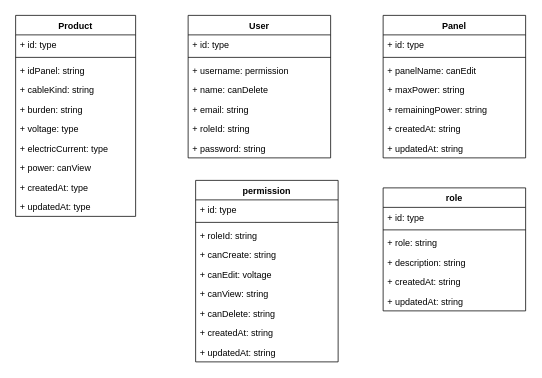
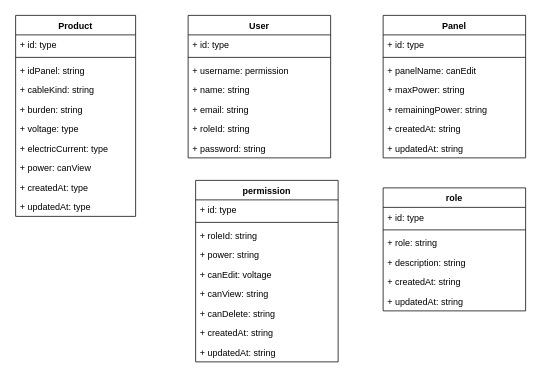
  <mxCell id="0" />
  <mxCell id="1" parent="0" />
  <mxCell id="2" value="Product" style="swimlane;fontStyle=1;align=center;verticalAlign=top;childLayout=stackLayout;horizontal=1;startSize=26;horizontalStack=0;resizeParent=1;resizeParentMax=0;resizeLast=0;collapsible=1;marginBottom=0;" vertex="1" parent="1"><mxGeometry x="20" y="20" width="160" height="268" as="geometry" /></mxCell>
  <mxCell id="3" value="+ id: type" style="text;strokeColor=none;fillColor=none;align=left;verticalAlign=top;spacingLeft=4;spacingRight=4;overflow=hidden;rotatable=0;points=[[0,0.5],[1,0.5]];portConstraint=eastwest;" vertex="1" parent="2"><mxGeometry y="26" width="160" height="26" as="geometry" /></mxCell>
  <mxCell id="4" value="" style="line;strokeWidth=1;fillColor=none;align=left;verticalAlign=middle;spacingTop=-1;spacingLeft=3;spacingRight=3;rotatable=0;labelPosition=right;points=[];portConstraint=eastwest;strokeColor=inherit;" vertex="1" parent="2"><mxGeometry y="52" width="160" height="8" as="geometry" /></mxCell>
  <mxCell id="5" value="+ idPanel: string" style="text;strokeColor=none;fillColor=none;align=left;verticalAlign=top;spacingLeft=4;spacingRight=4;overflow=hidden;rotatable=0;points=[[0,0.5],[1,0.5]];portConstraint=eastwest;" vertex="1" parent="2"><mxGeometry y="60" width="160" height="26" as="geometry" /></mxCell>
  <mxCell id="6" value="+ cableKind: string" style="text;strokeColor=none;fillColor=none;align=left;verticalAlign=top;spacingLeft=4;spacingRight=4;overflow=hidden;rotatable=0;points=[[0,0.5],[1,0.5]];portConstraint=eastwest;" vertex="1" parent="2"><mxGeometry y="86" width="160" height="26" as="geometry" /></mxCell>
  <mxCell id="7" value="+ burden: string" style="text;strokeColor=none;fillColor=none;align=left;verticalAlign=top;spacingLeft=4;spacingRight=4;overflow=hidden;rotatable=0;points=[[0,0.5],[1,0.5]];portConstraint=eastwest;" vertex="1" parent="2"><mxGeometry y="112" width="160" height="26" as="geometry" /></mxCell>
  <mxCell id="8" value="+ voltage: type" style="text;strokeColor=none;fillColor=none;align=left;verticalAlign=top;spacingLeft=4;spacingRight=4;overflow=hidden;rotatable=0;points=[[0,0.5],[1,0.5]];portConstraint=eastwest;" vertex="1" parent="2"><mxGeometry y="138" width="160" height="26" as="geometry" /></mxCell>
  <mxCell id="9" value="+ electricCurrent: type" style="text;strokeColor=none;fillColor=none;align=left;verticalAlign=top;spacingLeft=4;spacingRight=4;overflow=hidden;rotatable=0;points=[[0,0.5],[1,0.5]];portConstraint=eastwest;" vertex="1" parent="2"><mxGeometry y="164" width="160" height="26" as="geometry" /></mxCell>
  <mxCell id="10" value="+ power: canView" style="text;strokeColor=none;fillColor=none;align=left;verticalAlign=top;spacingLeft=4;spacingRight=4;overflow=hidden;rotatable=0;points=[[0,0.5],[1,0.5]];portConstraint=eastwest;" vertex="1" parent="2"><mxGeometry y="190" width="160" height="26" as="geometry" /></mxCell>
  <mxCell id="11" value="+ createdAt: type" style="text;strokeColor=none;fillColor=none;align=left;verticalAlign=top;spacingLeft=4;spacingRight=4;overflow=hidden;rotatable=0;points=[[0,0.5],[1,0.5]];portConstraint=eastwest;" vertex="1" parent="2"><mxGeometry y="216" width="160" height="26" as="geometry" /></mxCell>
  <mxCell id="12" value="+ updatedAt: type" style="text;strokeColor=none;fillColor=none;align=left;verticalAlign=top;spacingLeft=4;spacingRight=4;overflow=hidden;rotatable=0;points=[[0,0.5],[1,0.5]];portConstraint=eastwest;" vertex="1" parent="2"><mxGeometry y="242" width="160" height="26" as="geometry" /></mxCell>
  <mxCell id="13" value="User" style="swimlane;fontStyle=1;align=center;verticalAlign=top;childLayout=stackLayout;horizontal=1;startSize=26;horizontalStack=0;resizeParent=1;resizeParentMax=0;resizeLast=0;collapsible=1;marginBottom=0;" vertex="1" parent="1"><mxGeometry x="250" y="20" width="190" height="190" as="geometry" /></mxCell>
  <mxCell id="14" value="+ id: type" style="text;strokeColor=none;fillColor=none;align=left;verticalAlign=top;spacingLeft=4;spacingRight=4;overflow=hidden;rotatable=0;points=[[0,0.5],[1,0.5]];portConstraint=eastwest;" vertex="1" parent="13"><mxGeometry y="26" width="190" height="26" as="geometry" /></mxCell>
  <mxCell id="15" value="" style="line;strokeWidth=1;fillColor=none;align=left;verticalAlign=middle;spacingTop=-1;spacingLeft=3;spacingRight=3;rotatable=0;labelPosition=right;points=[];portConstraint=eastwest;strokeColor=inherit;" vertex="1" parent="13"><mxGeometry y="52" width="190" height="8" as="geometry" /></mxCell>
  <mxCell id="16" value="+ username: permission" style="text;strokeColor=none;fillColor=none;align=left;verticalAlign=top;spacingLeft=4;spacingRight=4;overflow=hidden;rotatable=0;points=[[0,0.5],[1,0.5]];portConstraint=eastwest;" vertex="1" parent="13"><mxGeometry y="60" width="190" height="26" as="geometry" /></mxCell>
- <mxCell id="17" value="+ name: canDelete" style="text;strokeColor=none;fillColor=none;align=left;verticalAlign=top;spacingLeft=4;spacingRight=4;overflow=hidden;rotatable=0;points=[[0,0.5],[1,0.5]];portConstraint=eastwest;" vertex="1" parent="13"><mxGeometry y="86" width="190" height="26" as="geometry" /></mxCell>
+ <mxCell id="17" value="+ name: string" style="text;strokeColor=none;fillColor=none;align=left;verticalAlign=top;spacingLeft=4;spacingRight=4;overflow=hidden;rotatable=0;points=[[0,0.5],[1,0.5]];portConstraint=eastwest;" vertex="1" parent="13"><mxGeometry y="86" width="190" height="26" as="geometry" /></mxCell>
  <mxCell id="18" value="+ email: string" style="text;strokeColor=none;fillColor=none;align=left;verticalAlign=top;spacingLeft=4;spacingRight=4;overflow=hidden;rotatable=0;points=[[0,0.5],[1,0.5]];portConstraint=eastwest;" vertex="1" parent="13"><mxGeometry y="112" width="190" height="26" as="geometry" /></mxCell>
  <mxCell id="19" value="+ roleId: string" style="text;strokeColor=none;fillColor=none;align=left;verticalAlign=top;spacingLeft=4;spacingRight=4;overflow=hidden;rotatable=0;points=[[0,0.5],[1,0.5]];portConstraint=eastwest;" vertex="1" parent="13"><mxGeometry y="138" width="190" height="26" as="geometry" /></mxCell>
  <mxCell id="20" value="+ password: string" style="text;strokeColor=none;fillColor=none;align=left;verticalAlign=top;spacingLeft=4;spacingRight=4;overflow=hidden;rotatable=0;points=[[0,0.5],[1,0.5]];portConstraint=eastwest;" vertex="1" parent="13"><mxGeometry y="164" width="190" height="26" as="geometry" /></mxCell>
  <mxCell id="21" value="Panel" style="swimlane;fontStyle=1;align=center;verticalAlign=top;childLayout=stackLayout;horizontal=1;startSize=26;horizontalStack=0;resizeParent=1;resizeParentMax=0;resizeLast=0;collapsible=1;marginBottom=0;" vertex="1" parent="1"><mxGeometry x="510" y="20" width="190" height="190" as="geometry" /></mxCell>
  <mxCell id="22" value="+ id: type" style="text;strokeColor=none;fillColor=none;align=left;verticalAlign=top;spacingLeft=4;spacingRight=4;overflow=hidden;rotatable=0;points=[[0,0.5],[1,0.5]];portConstraint=eastwest;" vertex="1" parent="21"><mxGeometry y="26" width="190" height="26" as="geometry" /></mxCell>
  <mxCell id="23" value="" style="line;strokeWidth=1;fillColor=none;align=left;verticalAlign=middle;spacingTop=-1;spacingLeft=3;spacingRight=3;rotatable=0;labelPosition=right;points=[];portConstraint=eastwest;strokeColor=inherit;" vertex="1" parent="21"><mxGeometry y="52" width="190" height="8" as="geometry" /></mxCell>
  <mxCell id="24" value="+ panelName: canEdit" style="text;strokeColor=none;fillColor=none;align=left;verticalAlign=top;spacingLeft=4;spacingRight=4;overflow=hidden;rotatable=0;points=[[0,0.5],[1,0.5]];portConstraint=eastwest;" vertex="1" parent="21"><mxGeometry y="60" width="190" height="26" as="geometry" /></mxCell>
  <mxCell id="25" value="+ maxPower: string" style="text;strokeColor=none;fillColor=none;align=left;verticalAlign=top;spacingLeft=4;spacingRight=4;overflow=hidden;rotatable=0;points=[[0,0.5],[1,0.5]];portConstraint=eastwest;" vertex="1" parent="21"><mxGeometry y="86" width="190" height="26" as="geometry" /></mxCell>
  <mxCell id="26" value="+ remainingPower: string" style="text;strokeColor=none;fillColor=none;align=left;verticalAlign=top;spacingLeft=4;spacingRight=4;overflow=hidden;rotatable=0;points=[[0,0.5],[1,0.5]];portConstraint=eastwest;" vertex="1" parent="21"><mxGeometry y="112" width="190" height="26" as="geometry" /></mxCell>
  <mxCell id="27" value="+ createdAt: string" style="text;strokeColor=none;fillColor=none;align=left;verticalAlign=top;spacingLeft=4;spacingRight=4;overflow=hidden;rotatable=0;points=[[0,0.5],[1,0.5]];portConstraint=eastwest;" vertex="1" parent="21"><mxGeometry y="138" width="190" height="26" as="geometry" /></mxCell>
  <mxCell id="28" value="+ updatedAt: string" style="text;strokeColor=none;fillColor=none;align=left;verticalAlign=top;spacingLeft=4;spacingRight=4;overflow=hidden;rotatable=0;points=[[0,0.5],[1,0.5]];portConstraint=eastwest;" vertex="1" parent="21"><mxGeometry y="164" width="190" height="26" as="geometry" /></mxCell>
  <mxCell id="29" value="role" style="swimlane;fontStyle=1;align=center;verticalAlign=top;childLayout=stackLayout;horizontal=1;startSize=26;horizontalStack=0;resizeParent=1;resizeParentMax=0;resizeLast=0;collapsible=1;marginBottom=0;" vertex="1" parent="1"><mxGeometry x="510" y="250" width="190" height="164" as="geometry" /></mxCell>
  <mxCell id="30" value="+ id: type" style="text;strokeColor=none;fillColor=none;align=left;verticalAlign=top;spacingLeft=4;spacingRight=4;overflow=hidden;rotatable=0;points=[[0,0.5],[1,0.5]];portConstraint=eastwest;" vertex="1" parent="29"><mxGeometry y="26" width="190" height="26" as="geometry" /></mxCell>
  <mxCell id="31" value="" style="line;strokeWidth=1;fillColor=none;align=left;verticalAlign=middle;spacingTop=-1;spacingLeft=3;spacingRight=3;rotatable=0;labelPosition=right;points=[];portConstraint=eastwest;strokeColor=inherit;" vertex="1" parent="29"><mxGeometry y="52" width="190" height="8" as="geometry" /></mxCell>
  <mxCell id="32" value="+ role: string" style="text;strokeColor=none;fillColor=none;align=left;verticalAlign=top;spacingLeft=4;spacingRight=4;overflow=hidden;rotatable=0;points=[[0,0.5],[1,0.5]];portConstraint=eastwest;" vertex="1" parent="29"><mxGeometry y="60" width="190" height="26" as="geometry" /></mxCell>
  <mxCell id="33" value="+ description: string" style="text;strokeColor=none;fillColor=none;align=left;verticalAlign=top;spacingLeft=4;spacingRight=4;overflow=hidden;rotatable=0;points=[[0,0.5],[1,0.5]];portConstraint=eastwest;" vertex="1" parent="29"><mxGeometry y="86" width="190" height="26" as="geometry" /></mxCell>
  <mxCell id="34" value="+ createdAt: string" style="text;strokeColor=none;fillColor=none;align=left;verticalAlign=top;spacingLeft=4;spacingRight=4;overflow=hidden;rotatable=0;points=[[0,0.5],[1,0.5]];portConstraint=eastwest;" vertex="1" parent="29"><mxGeometry y="112" width="190" height="26" as="geometry" /></mxCell>
  <mxCell id="35" value="+ updatedAt: string" style="text;strokeColor=none;fillColor=none;align=left;verticalAlign=top;spacingLeft=4;spacingRight=4;overflow=hidden;rotatable=0;points=[[0,0.5],[1,0.5]];portConstraint=eastwest;" vertex="1" parent="29"><mxGeometry y="138" width="190" height="26" as="geometry" /></mxCell>
  <mxCell id="36" value="permission" style="swimlane;fontStyle=1;align=center;verticalAlign=top;childLayout=stackLayout;horizontal=1;startSize=26;horizontalStack=0;resizeParent=1;resizeParentMax=0;resizeLast=0;collapsible=1;marginBottom=0;" vertex="1" parent="1"><mxGeometry x="260" y="240" width="190" height="242" as="geometry" /></mxCell>
  <mxCell id="37" value="+ id: type" style="text;strokeColor=none;fillColor=none;align=left;verticalAlign=top;spacingLeft=4;spacingRight=4;overflow=hidden;rotatable=0;points=[[0,0.5],[1,0.5]];portConstraint=eastwest;" vertex="1" parent="36"><mxGeometry y="26" width="190" height="26" as="geometry" /></mxCell>
  <mxCell id="38" value="" style="line;strokeWidth=1;fillColor=none;align=left;verticalAlign=middle;spacingTop=-1;spacingLeft=3;spacingRight=3;rotatable=0;labelPosition=right;points=[];portConstraint=eastwest;strokeColor=inherit;" vertex="1" parent="36"><mxGeometry y="52" width="190" height="8" as="geometry" /></mxCell>
  <mxCell id="39" value="+ roleId: string" style="text;strokeColor=none;fillColor=none;align=left;verticalAlign=top;spacingLeft=4;spacingRight=4;overflow=hidden;rotatable=0;points=[[0,0.5],[1,0.5]];portConstraint=eastwest;" vertex="1" parent="36"><mxGeometry y="60" width="190" height="26" as="geometry" /></mxCell>
- <mxCell id="40" value="+ canCreate: string" style="text;strokeColor=none;fillColor=none;align=left;verticalAlign=top;spacingLeft=4;spacingRight=4;overflow=hidden;rotatable=0;points=[[0,0.5],[1,0.5]];portConstraint=eastwest;" vertex="1" parent="36"><mxGeometry y="86" width="190" height="26" as="geometry" /></mxCell>
+ <mxCell id="40" value="+ power: string" style="text;strokeColor=none;fillColor=none;align=left;verticalAlign=top;spacingLeft=4;spacingRight=4;overflow=hidden;rotatable=0;points=[[0,0.5],[1,0.5]];portConstraint=eastwest;" vertex="1" parent="36"><mxGeometry y="86" width="190" height="26" as="geometry" /></mxCell>
  <mxCell id="41" value="+ canEdit: voltage" style="text;strokeColor=none;fillColor=none;align=left;verticalAlign=top;spacingLeft=4;spacingRight=4;overflow=hidden;rotatable=0;points=[[0,0.5],[1,0.5]];portConstraint=eastwest;" vertex="1" parent="36"><mxGeometry y="112" width="190" height="26" as="geometry" /></mxCell>
  <mxCell id="42" value="+ canView: string" style="text;strokeColor=none;fillColor=none;align=left;verticalAlign=top;spacingLeft=4;spacingRight=4;overflow=hidden;rotatable=0;points=[[0,0.5],[1,0.5]];portConstraint=eastwest;" vertex="1" parent="36"><mxGeometry y="138" width="190" height="26" as="geometry" /></mxCell>
  <mxCell id="43" value="+ canDelete: string" style="text;strokeColor=none;fillColor=none;align=left;verticalAlign=top;spacingLeft=4;spacingRight=4;overflow=hidden;rotatable=0;points=[[0,0.5],[1,0.5]];portConstraint=eastwest;" vertex="1" parent="36"><mxGeometry y="164" width="190" height="26" as="geometry" /></mxCell>
  <mxCell id="44" value="+ createdAt: string" style="text;strokeColor=none;fillColor=none;align=left;verticalAlign=top;spacingLeft=4;spacingRight=4;overflow=hidden;rotatable=0;points=[[0,0.5],[1,0.5]];portConstraint=eastwest;" vertex="1" parent="36"><mxGeometry y="190" width="190" height="26" as="geometry" /></mxCell>
  <mxCell id="45" value="+ updatedAt: string" style="text;strokeColor=none;fillColor=none;align=left;verticalAlign=top;spacingLeft=4;spacingRight=4;overflow=hidden;rotatable=0;points=[[0,0.5],[1,0.5]];portConstraint=eastwest;" vertex="1" parent="36"><mxGeometry y="216" width="190" height="26" as="geometry" /></mxCell>
